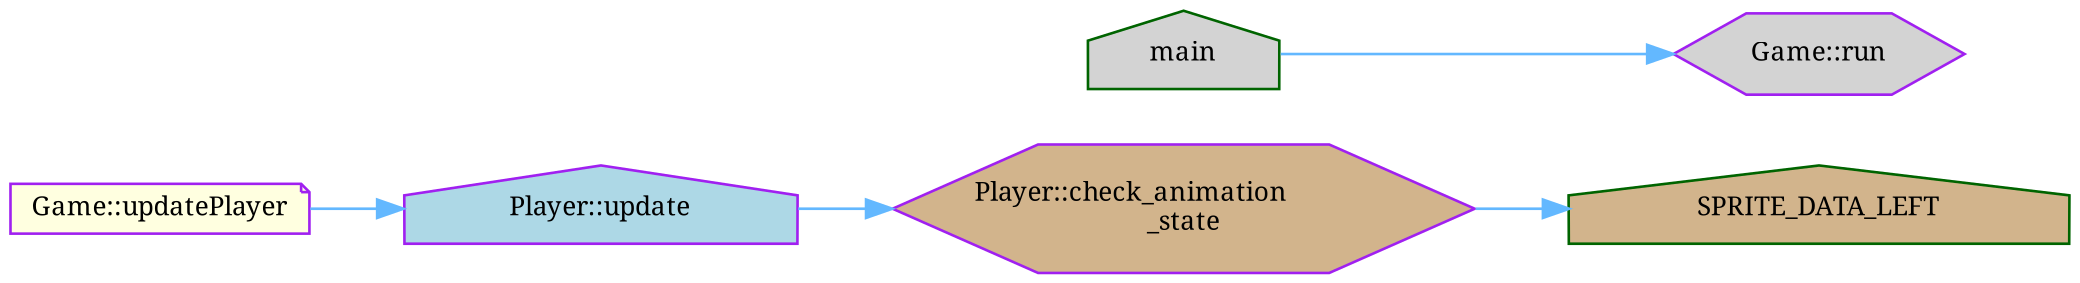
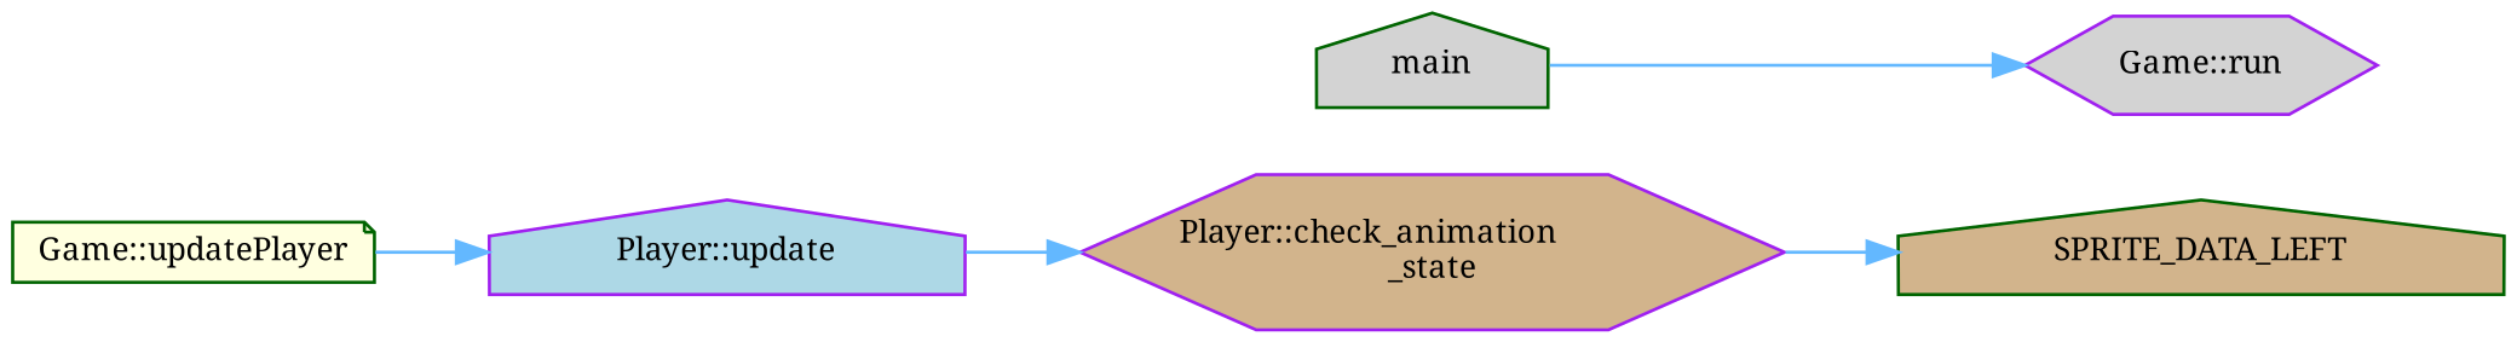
  digraph {
    fontname="Noto Serif"
    rankdir=RL
    node [color=darkgreen fillcolor=tan fontname="Noto Serif" fontsize=10 shape=house style=filled]
    edge [color=steelblue1 dir=back fontname="Noto Serif" fontsize=10 labelfontname=Helvetica labelfontsize=10 style=solid]
    n1 [fontcolor=black height=0.2 label=SPRITE_DATA_LEFT width=0.4]
    n2 [color=purple height=0.2 label="Player::check_animation\l_state" shape=hexagon width=0.4]
    n3 [color=purple fillcolor=lightblue height=0.2 label="Player::update" width=0.4]
-   n4 [color=purple fillcolor=lightyellow height=0.2 label="Game::updatePlayer" shape=note width=0.4]
+   n4 [fillcolor=lightyellow height=0.2 label="Game::updatePlayer" shape=note width=0.4]
    n5 [color=purple fillcolor=lightgrey height=0.2 label="Game::run" shape=hexagon width=0.4]
    n6 [fillcolor=lightgrey height=0.2 label=main width=0.4]
    n1 -> n2
    n2 -> n3
    n3 -> n4
    n5 -> n6
  }
